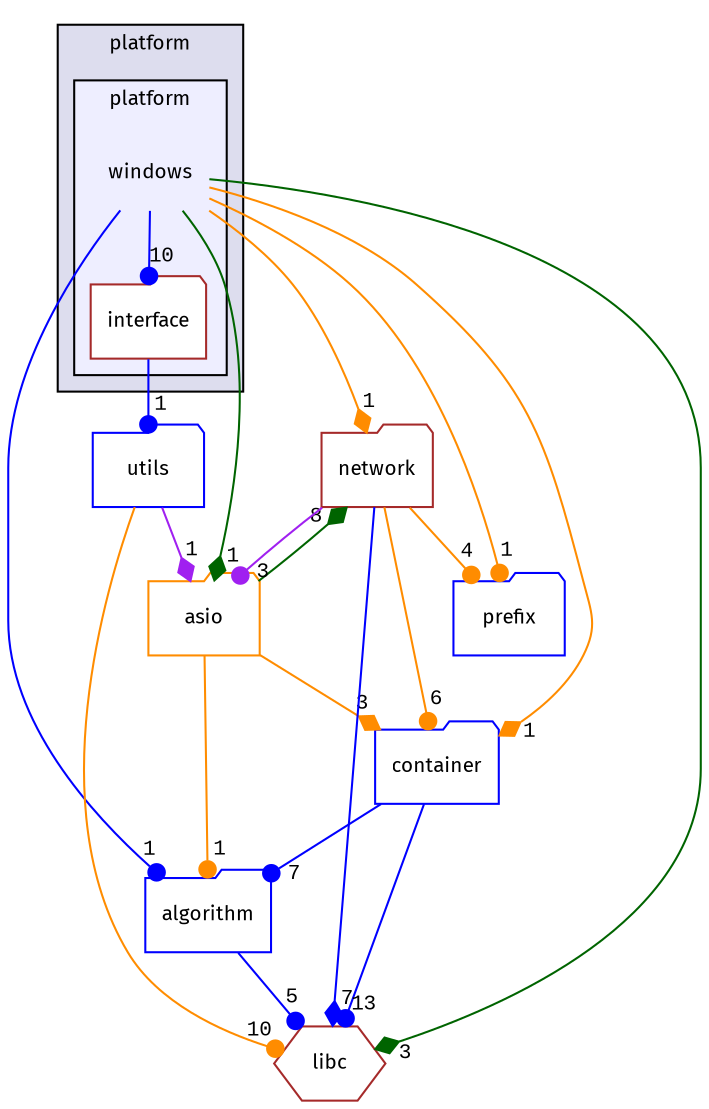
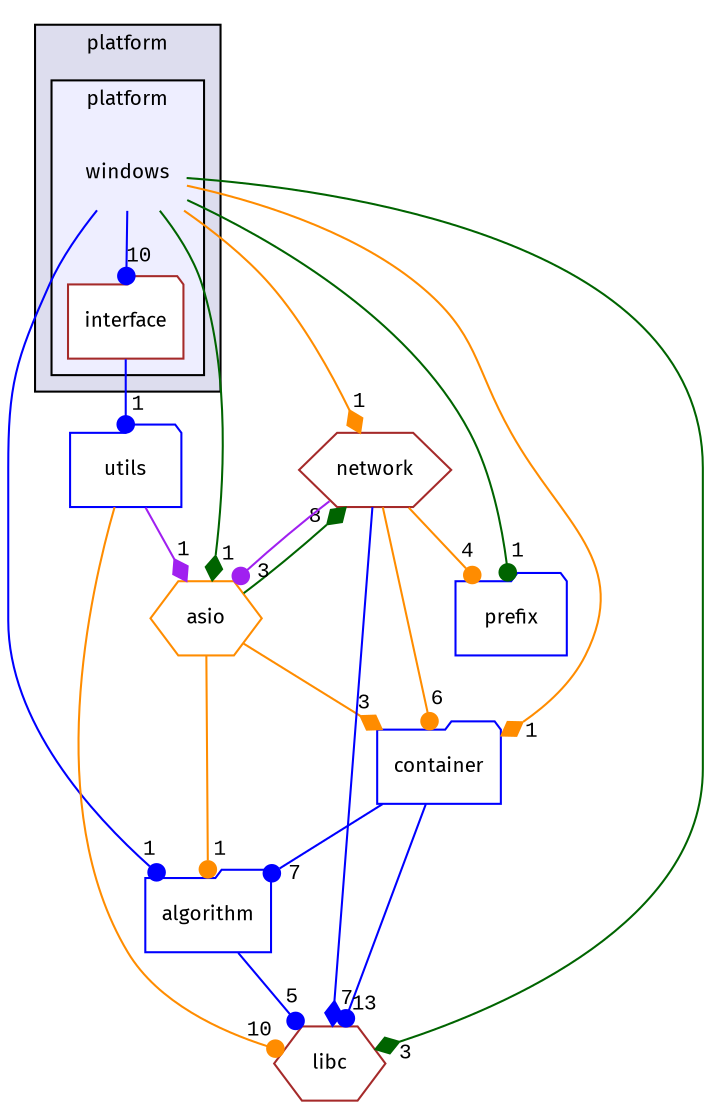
  digraph {
    compound=true
    fontname="Fira Sans"
    node [color=blue fontname="Fira Sans" fontsize=10 shape=folder fillcolor=white style=filled]
    edge [arrowhead=dot color=darkorange fontname="Fira Sans" headlabel=1 labeldistance=1.5 labelfontname=CourierNew labelfontsize=10]
    n1 [label=windows shape=plaintext fillcolor="" style=""]
    n2 [color=brown label=interface]
    n3 [label=algorithm fillcolor="" style=""]
-   n4 [color=darkorange label=asio]
-   n5 [color=brown label=network]
+   n4 [color=darkorange label=asio shape=hexagon]
+   n5 [color=brown label=network shape=hexagon]
    n6 [label=container]
    n7 [label=prefix]
    n8 [color=brown label=libc shape=hexagon]
    n9 [label=utils]
    subgraph cluster_1 {
      bgcolor="#ddddee"
      fontsize=10
      label=platform
      pencolor=black
      subgraph cluster_2 {
        bgcolor="#eeeeff"
        fontsize=10
        label=platform
        pencolor=black
        n1
        n2
      }
    }
    n1 -> n2 [color=blue headlabel=10]
    n1 -> n3 [color=blue]
    n1 -> n4 [arrowhead=diamond color=darkgreen]
    n1 -> n5 [arrowhead=diamond]
    n1 -> n6 [arrowhead=diamond]
-   n1 -> n7
+   n1 -> n7 [color=darkgreen]
    n1 -> n8 [arrowhead=diamond color=darkgreen headlabel=3]
    n2 -> n9 [color=blue]
    n3 -> n8 [color=blue headlabel=5]
    n4 -> n3
    n4 -> n5 [arrowhead=diamond color=darkgreen headlabel=8]
    n4 -> n6 [arrowhead=diamond headlabel=3]
    n5 -> n4 [color=purple headlabel=3]
    n5 -> n6 [headlabel=6]
    n5 -> n7 [headlabel=4]
    n5 -> n8 [arrowhead=diamond color=blue headlabel=7]
    n6 -> n3 [color=blue headlabel=7]
    n6 -> n8 [color=blue headlabel=13]
    n9 -> n4 [arrowhead=diamond color=purple]
    n9 -> n8 [headlabel=10]
  }
